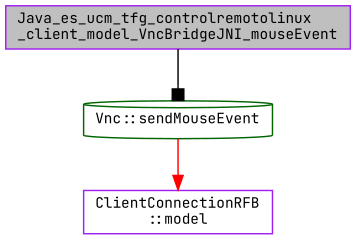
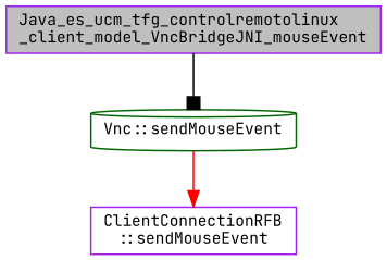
  digraph {
    rankdir=TB
    fontname="JetBrains Mono"
    node [color=purple fillcolor=white fontname="JetBrains Mono" fontsize=10 shape=box style=filled]
    edge [fontname="JetBrains Mono" fontsize=10 labelfontname=Helvetica labelfontsize=10 style=solid]
    n1 [fillcolor=grey75 fontcolor=black height=0.2 label="Java_es_ucm_tfg_controlremotolinux\l_client_model_VncBridgeJNI_mouseEvent" width=0.4]
    n2 [color=darkgreen height=0.2 label="Vnc::sendMouseEvent" shape=cylinder width=0.4]
-   n3 [height=0.2 label="ClientConnectionRFB\l::model" width=0.4]
+   n3 [height=0.2 label="ClientConnectionRFB\l::sendMouseEvent" width=0.4]
    n1 -> n2 [color=black arrowhead=box]
    n2 -> n3 [color=red arrowhead=normal]
  }
